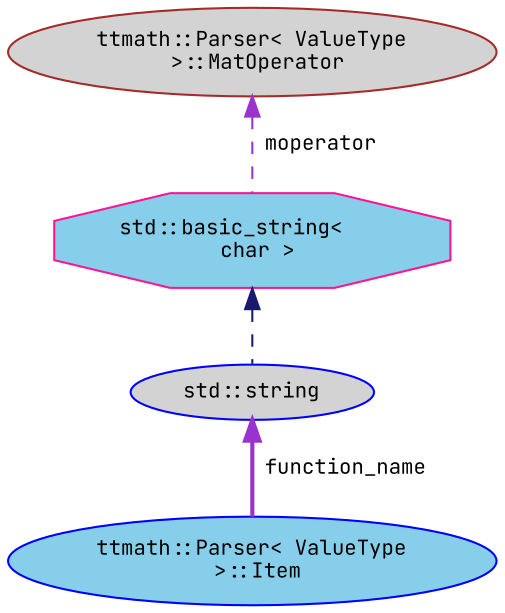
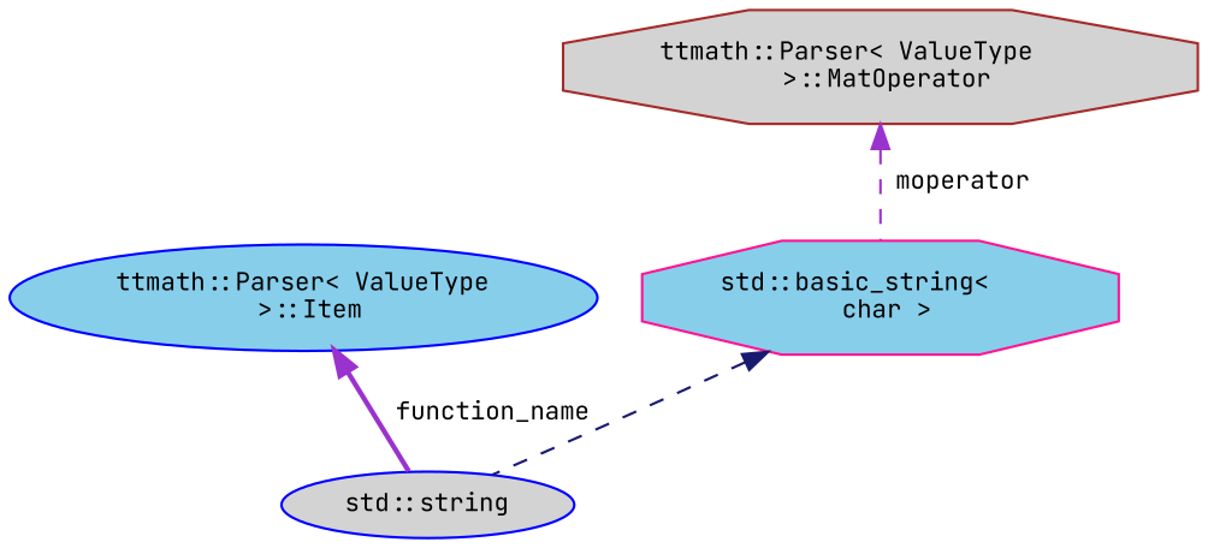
  digraph {
    fontname="JetBrains Mono"
    node [color=blue fillcolor=skyblue fontname="JetBrains Mono" fontsize=10 shape=ellipse style=filled]
    edge [color=darkorchid3 dir=back fontname="JetBrains Mono" fontsize=10 labelfontname=Helvetica labelfontsize=10 style=dashed]
    n1 [fontcolor=black height=0.2 label="ttmath::Parser\< ValueType\l \>::Item" width=0.4]
-   n2 [color=brown fillcolor=lightgrey height=0.2 label="ttmath::Parser\< ValueType\l \>::MatOperator" width=0.4]
+   n2 [color=brown fillcolor=lightgrey height=0.2 label="ttmath::Parser\< ValueType\l \>::MatOperator" shape=octagon width=0.4]
    n3 [color=deeppink height=0.2 label="std::basic_string\<\l char \>" shape=octagon width=0.4]
    n4 [fillcolor=lightgrey height=0.2 label="std::string" width=0.4]
    n2 -> n3 [label=" moperator"]
    n3 -> n4 [color=midnightblue]
-   n4 -> n1 [label=" function_name" style=bold]
+   n1 -> n4 [label=" function_name" style=bold]
  }
